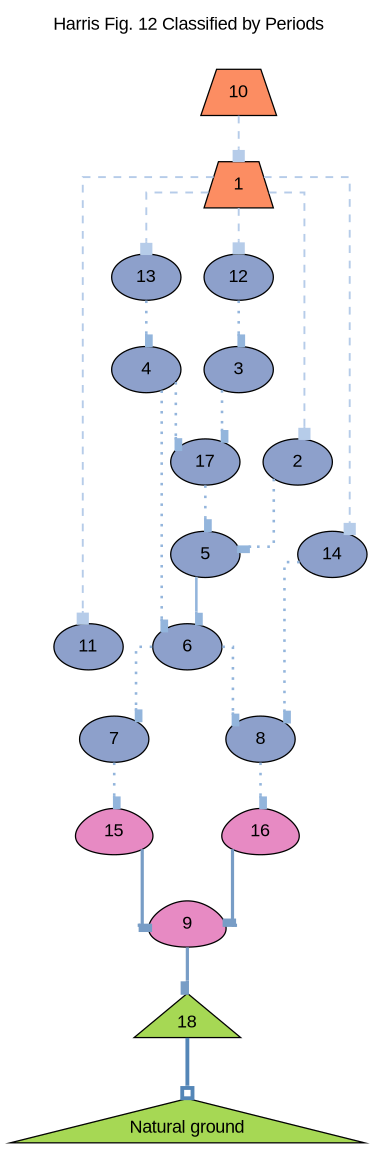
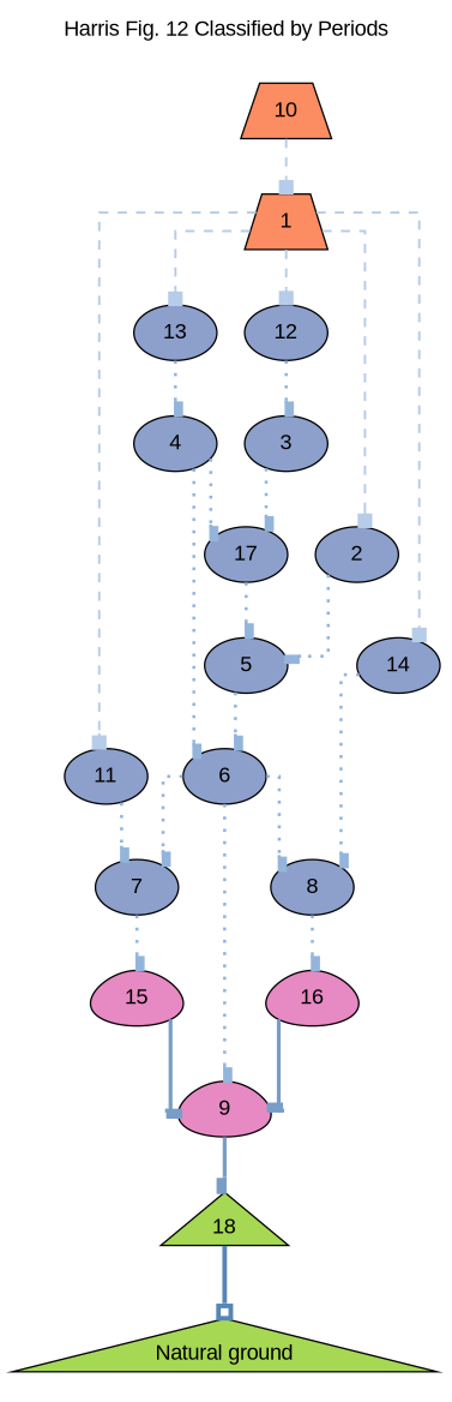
  digraph {
    bgcolor="/x11/white"
    fontcolor="/x11/black"
    fontname="Liberation Sans"
    fontsize=14.0
    label="Harris Fig. 12 Classified by Periods"
    labelloc=t
    splines=ortho
    style=filled
    node [color="/x11/black" distortion=0.0 fillcolor="/set25/3" fontcolor="/x11/black" fontname="Liberation Sans" fontsize=14.0 orientation=0.0 penwidth=1.0 shape=ellipse sides=4 skew=0.0 style=filled]
    edge [arrowhead=lbox color="0.589 0.332 0.863" fontcolor="/x11/black" fontname="Liberation Sans" fontsize=14.0 penwidth=2.0 style=dotted]
    1 [fillcolor="/set25/2" shape=trapezium]
    2
    11
    12
    13
    14
    5
    7
    3
    4
    8
    6
    17
    9 [fillcolor="/set25/4" shape=egg]
    15 [fillcolor="/set25/4" shape=egg]
    16 [fillcolor="/set25/4" shape=egg]
    18 [fillcolor="/set25/5" shape=triangle]
    "Natural ground" [fillcolor="/set25/5" shape=triangle]
    10 [fillcolor="/set25/2" shape=trapezium]
    1 -> 2 [arrowhead=box color="0.595 0.219 0.914" penwidth=1.5 style=dashed]
    1 -> 11 [arrowhead=box color="0.595 0.219 0.914" penwidth=1.5 style=dashed]
    1 -> 12 [arrowhead=box color="0.595 0.219 0.914" penwidth=1.5 style=dashed]
    1 -> 13 [arrowhead=box color="0.595 0.219 0.914" penwidth=1.5 style=dashed]
    1 -> 14 [arrowhead=box color="0.595 0.219 0.914" penwidth=1.5 style=dashed]
    2 -> 5
+   11 -> 7
    12 -> 3
    13 -> 4
    14 -> 8
-   5 -> 6 [style=bold]
+   5 -> 6
    7 -> 15
    3 -> 17
    4 -> 6
    4 -> 17
    8 -> 16
    6 -> 7
    6 -> 8
+   6 -> 9
    17 -> 5
    9 -> 18 [arrowhead=rbox color="0.588 0.394 0.776" penwidth=2.5 style=bold]
    15 -> 9 [arrowhead=rbox color="0.588 0.394 0.776" penwidth=2.5 style=bold]
    16 -> 9 [arrowhead=rbox color="0.588 0.394 0.776" penwidth=2.5 style=bold]
    18 -> "Natural ground" [arrowhead=obox color="0.582 0.541 0.718" penwidth=3.0 style=solid]
    10 -> 1 [arrowhead=box color="0.595 0.219 0.914" penwidth=1.5 style=dashed]
  }
